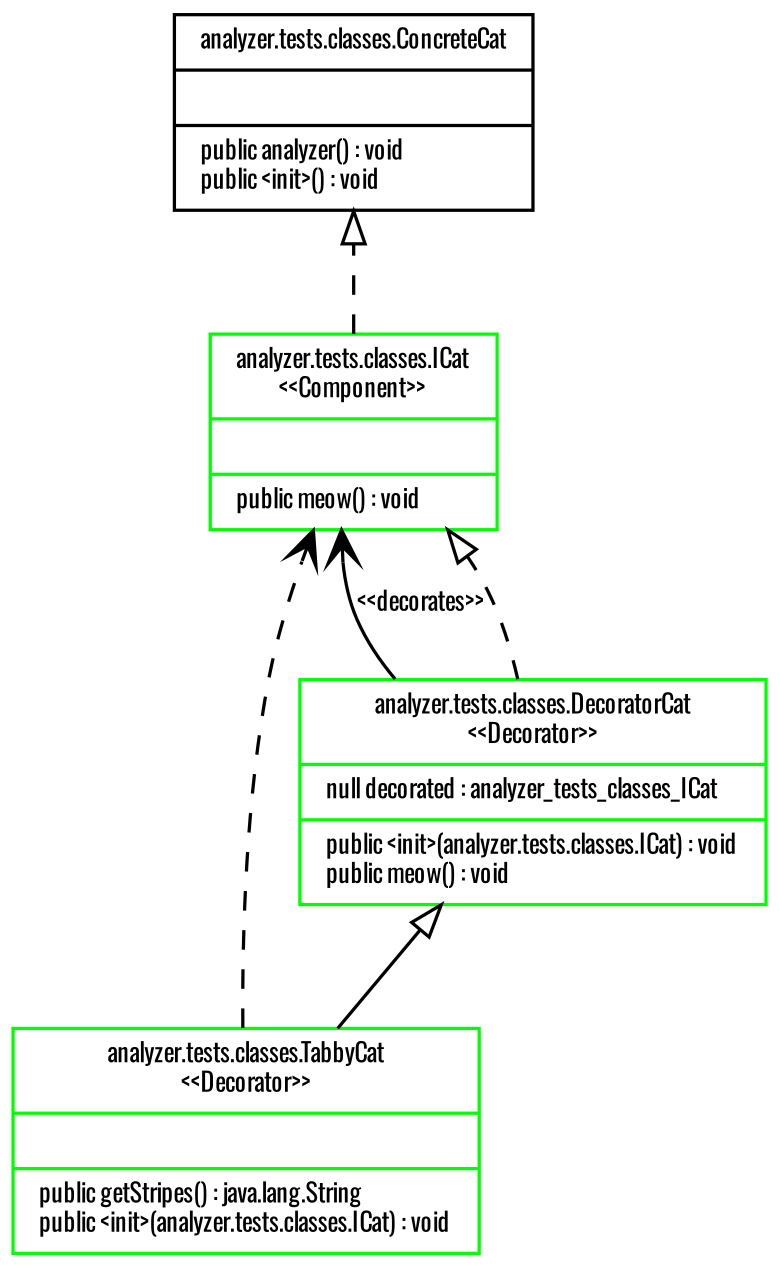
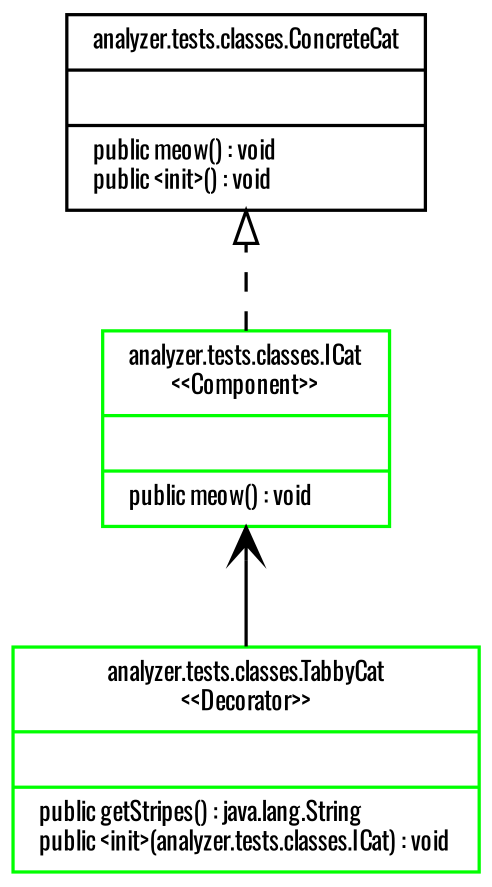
  digraph {
    fontname=Oswald
    rankdir=BT
    node [fontname=Oswald fontsize=8 shape=record color="#00ff00"]
    edge [arrowhead=empty fontname=Oswald fontsize=8 style=dashed]
-   n1 [label="{analyzer.tests.classes.ConcreteCat||public analyzer() : void\lpublic \<init\>() : void\l}" color=""]
+   n1 [label="{analyzer.tests.classes.ConcreteCat||public meow() : void\lpublic \<init\>() : void\l}" color=""]
    n2 [label="{analyzer.tests.classes.ICat\n\<\<Component\>\>||public meow() : void\l}"]
-   n3 [label="{analyzer.tests.classes.DecoratorCat\n\<\<Decorator\>\>|null decorated : analyzer_tests_classes_ICat\l|public \<init\>(analyzer.tests.classes.ICat) : void\lpublic meow() : void\l}"]
    n4 [label="{analyzer.tests.classes.TabbyCat\n\<\<Decorator\>\>||public getStripes() : java.lang.String\lpublic \<init\>(analyzer.tests.classes.ICat) : void\l}"]
    n2 -> n1
-   n3 -> n2 [arrowhead=vee label="\<\<decorates\>\>" style=solid]
-   n3 -> n2
-   n4 -> n2 [arrowhead=vee]
-   n4 -> n3 [style=solid]
+   n4 -> n2 [arrowhead=vee style=solid]
  }
